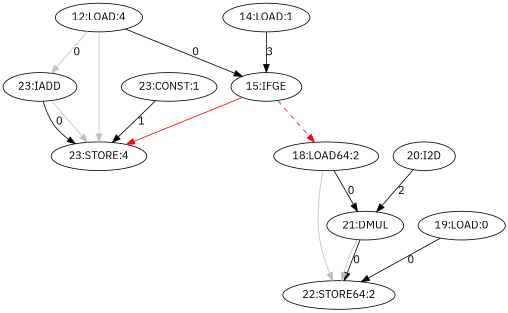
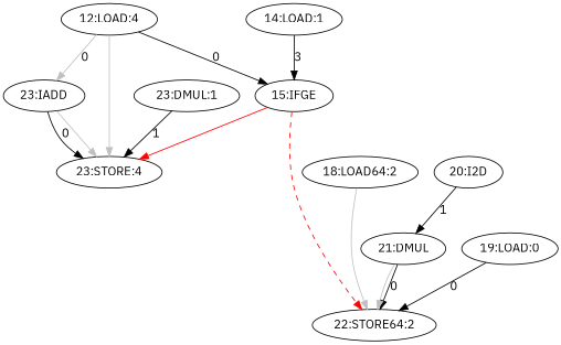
  digraph {
    fontname="IBM Plex Sans"
    node [fontname="IBM Plex Sans"]
    edge [fontname="IBM Plex Sans"]
    "23:IADD"
    "23:STORE:4"
    "12:LOAD:4"
    "15:IFGE"
    "22:STORE64:2"
    "14:LOAD:1"
-   "23:CONST:1"
+   "23:CONST:1" [label="23:DMUL:1"]
    "21:DMUL"
    "18:LOAD64:2"
    "20:I2D"
    "19:LOAD:0"
    "23:IADD" -> "23:STORE:4" [label=0]
    "23:IADD" -> "23:STORE:4" [color=gray]
    "12:LOAD:4" -> "23:IADD" [color=gray label=0]
    "12:LOAD:4" -> "23:STORE:4" [color=gray]
    "12:LOAD:4" -> "15:IFGE" [label=0]
    "15:IFGE" -> "23:STORE:4" [color=red style=solid]
-   "15:IFGE" -> "18:LOAD64:2" [color=red style=dashed]
+   "15:IFGE" -> "22:STORE64:2" [color=red style=dashed]
    "14:LOAD:1" -> "15:IFGE" [label=3]
    "23:CONST:1" -> "23:STORE:4" [label=1]
    "21:DMUL" -> "22:STORE64:2" [label=0]
    "21:DMUL" -> "22:STORE64:2" [color=gray]
    "18:LOAD64:2" -> "22:STORE64:2" [color=gray]
-   "18:LOAD64:2" -> "21:DMUL" [label=0]
-   "20:I2D" -> "21:DMUL" [label=2]
+   "20:I2D" -> "21:DMUL" [label=1]
    "19:LOAD:0" -> "22:STORE64:2" [label=0]
  }
